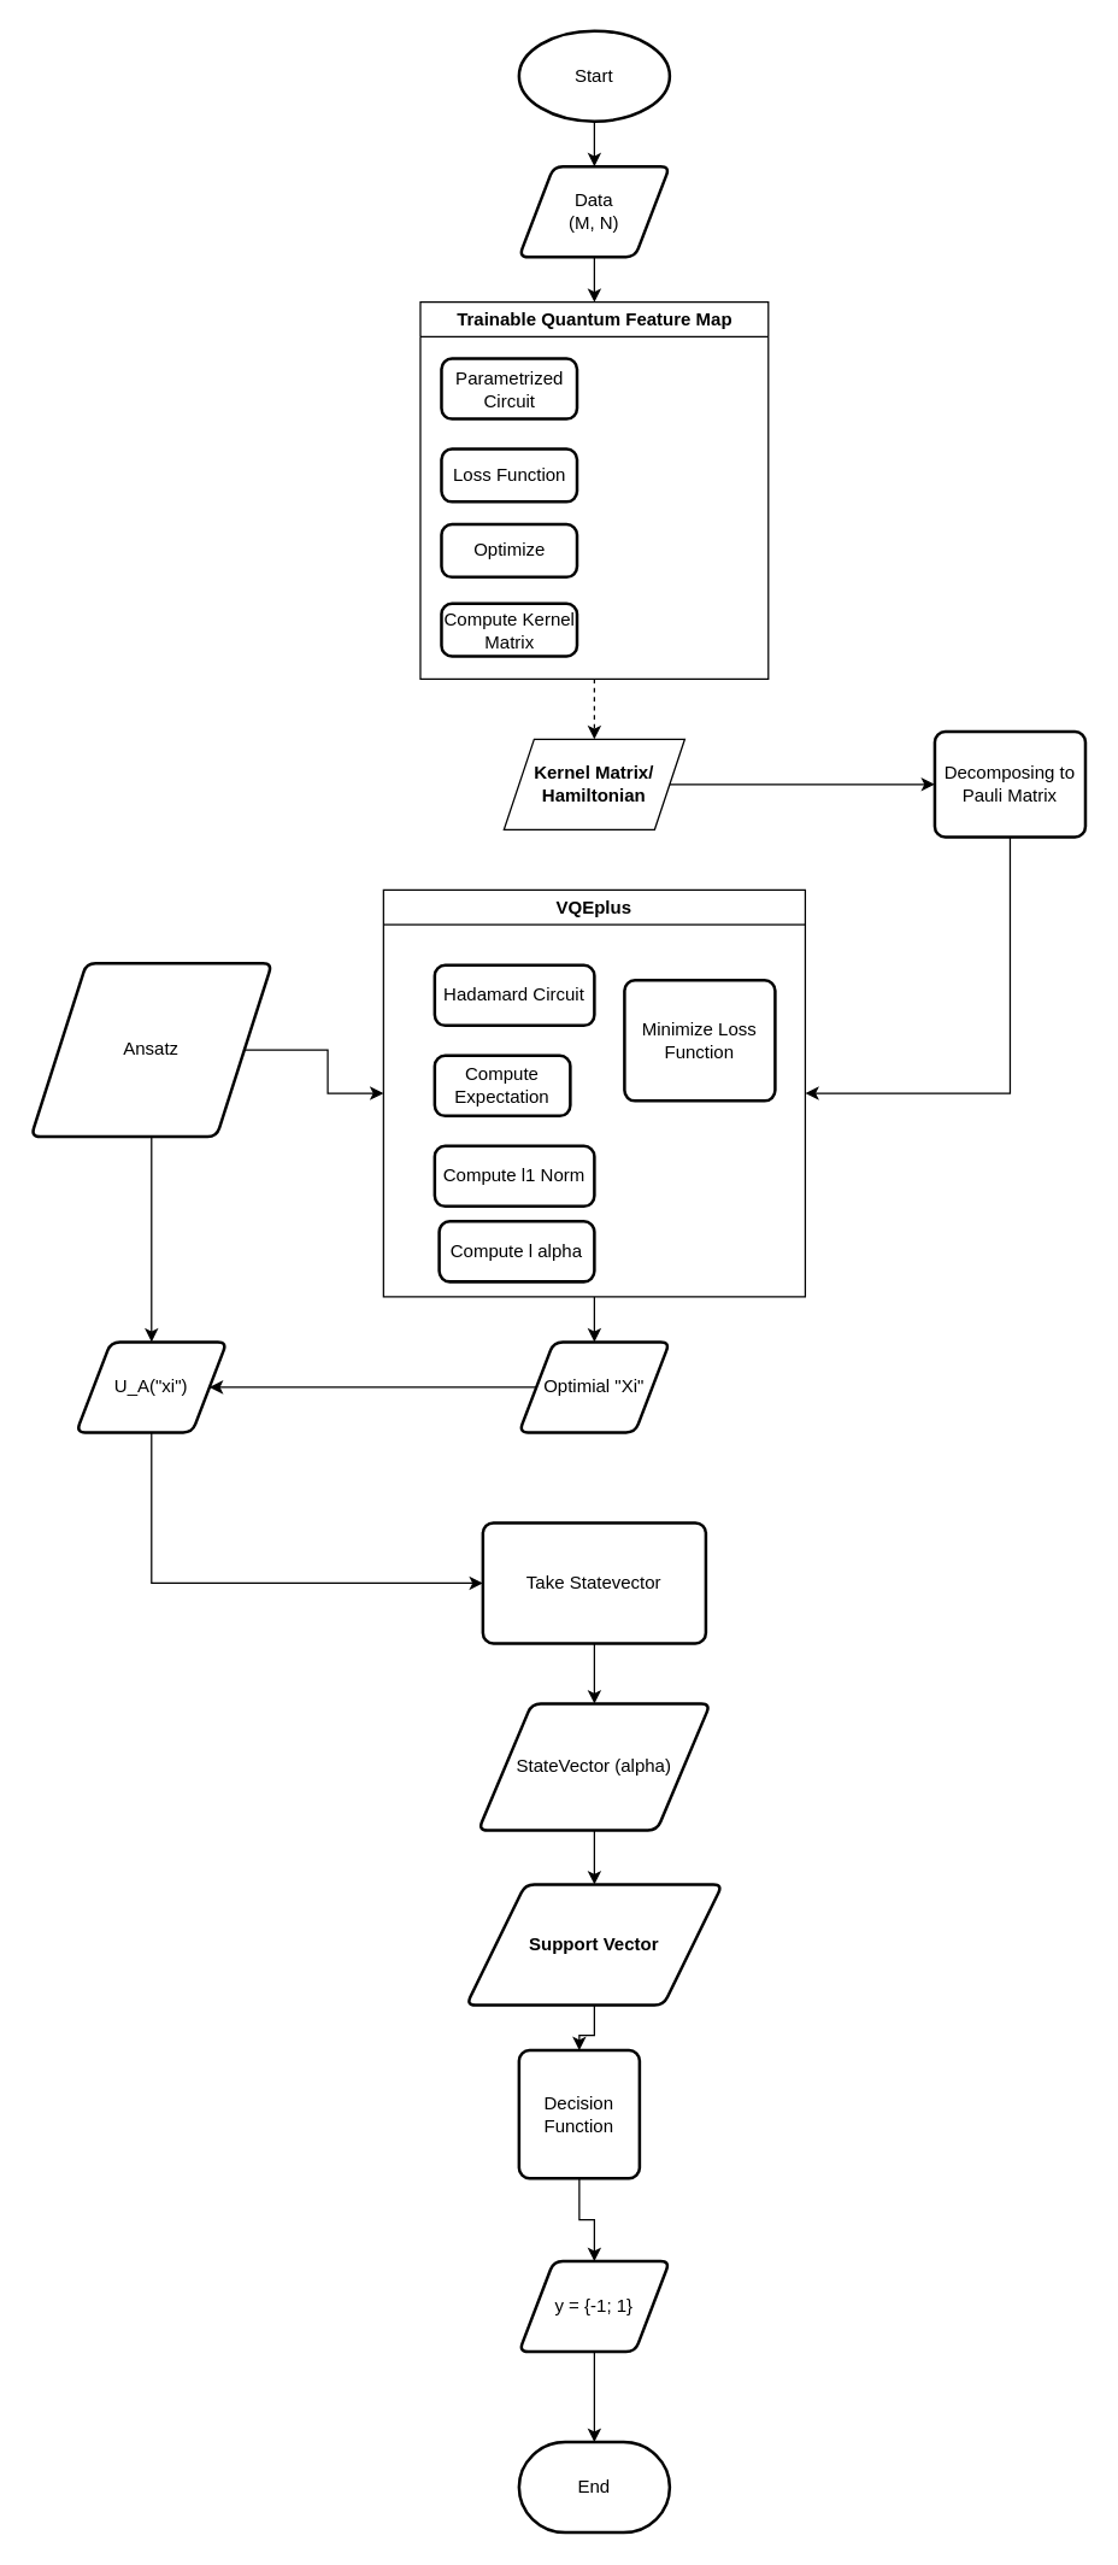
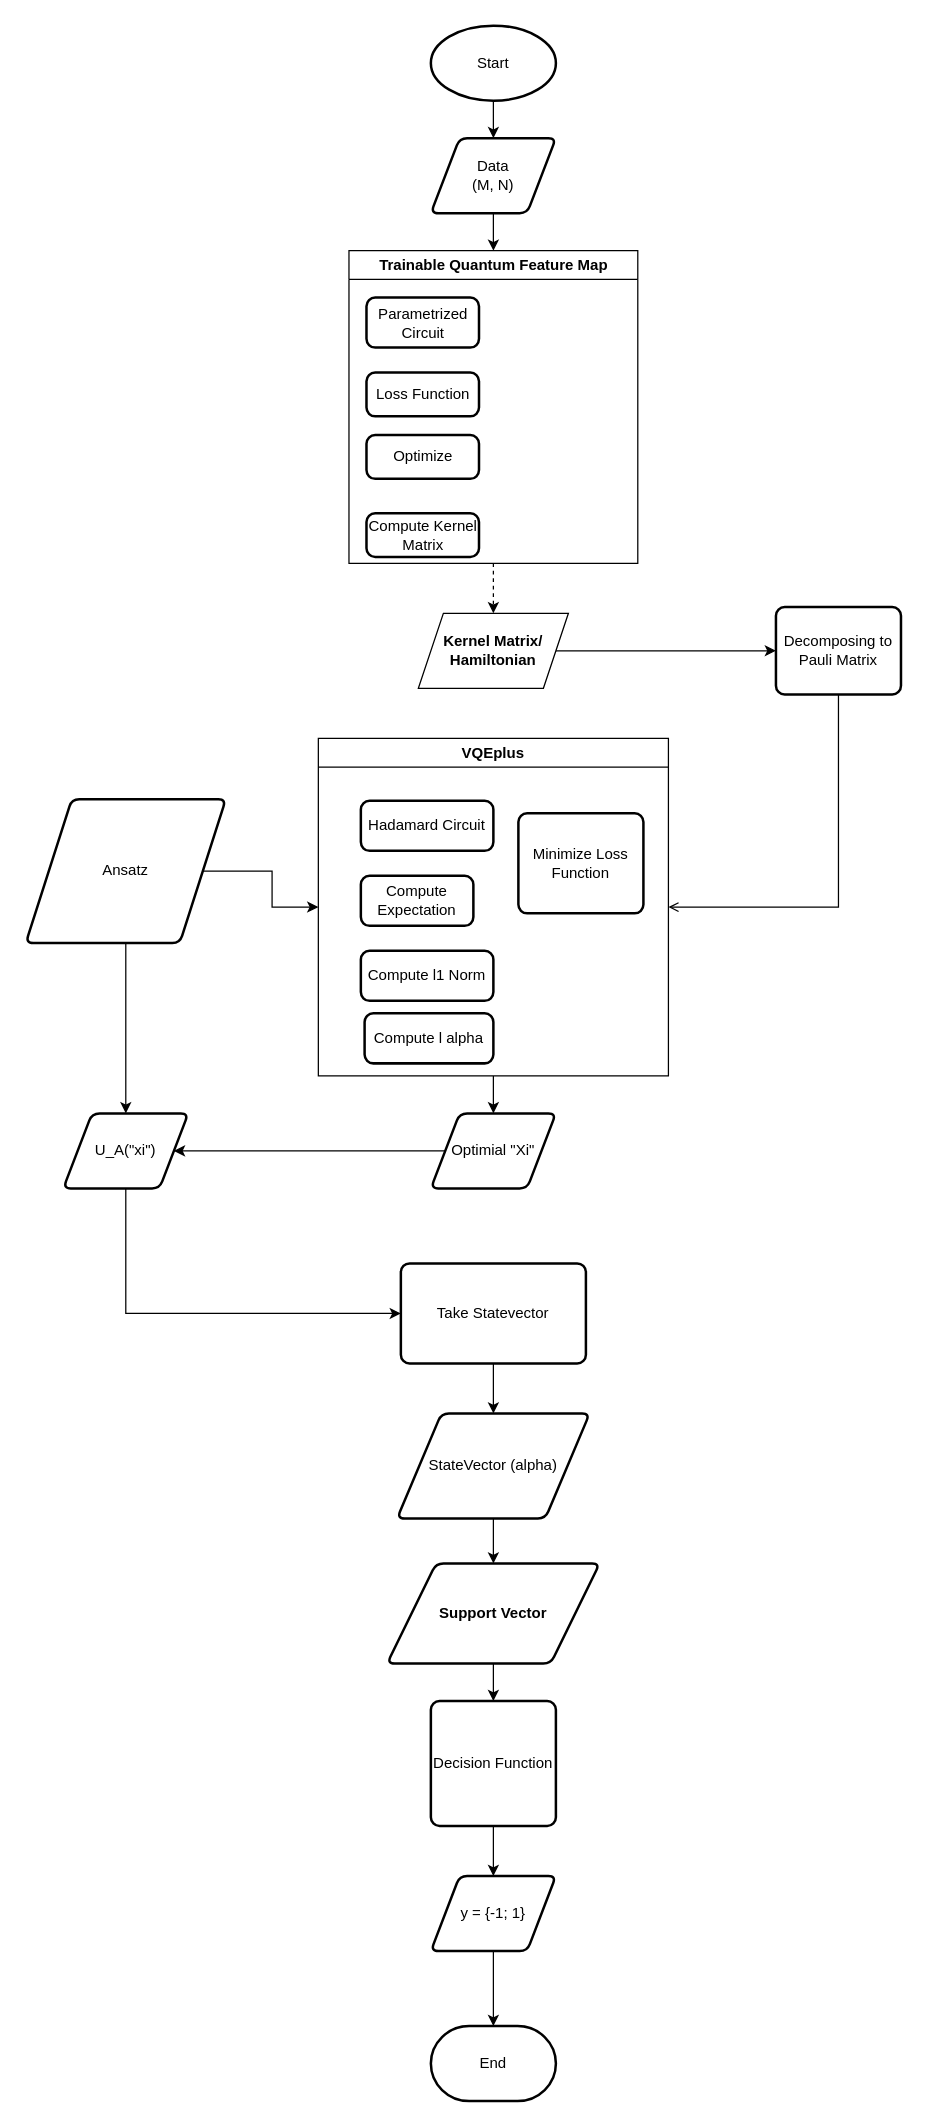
  <mxCell id="0" />
  <mxCell id="1" parent="0" />
  <mxCell id="2" style="edgeStyle=orthogonalEdgeStyle;rounded=0;orthogonalLoop=1;jettySize=auto;html=1;entryX=0.5;entryY=0;entryDx=0;entryDy=0;" edge="1" parent="1" source="3" target="5"><mxGeometry relative="1" as="geometry" /></mxCell>
  <mxCell id="3" value="Start" style="strokeWidth=2;html=1;shape=mxgraph.flowchart.start_1;whiteSpace=wrap;" vertex="1" parent="1"><mxGeometry x="344" y="20" width="100" height="60" as="geometry" /></mxCell>
  <mxCell id="4" style="edgeStyle=orthogonalEdgeStyle;rounded=0;orthogonalLoop=1;jettySize=auto;html=1;" edge="1" parent="1" source="5" target="11"><mxGeometry relative="1" as="geometry" /></mxCell>
  <mxCell id="5" value="Data&lt;div&gt;(M, N)&lt;/div&gt;" style="shape=parallelogram;html=1;strokeWidth=2;perimeter=parallelogramPerimeter;whiteSpace=wrap;rounded=1;arcSize=12;size=0.23;" vertex="1" parent="1"><mxGeometry x="344" y="110" width="100" height="60" as="geometry" /></mxCell>
  <mxCell id="6" style="edgeStyle=orthogonalEdgeStyle;rounded=0;orthogonalLoop=1;jettySize=auto;html=1;entryX=0;entryY=0.5;entryDx=0;entryDy=0;" edge="1" parent="1" source="7" target="9"><mxGeometry relative="1" as="geometry" /></mxCell>
  <mxCell id="7" value="Kernel Matrix/ Hamiltonian" style="shape=parallelogram;perimeter=parallelogramPerimeter;whiteSpace=wrap;html=1;fixedSize=1;fontStyle=1;startSize=0;" vertex="1" parent="1"><mxGeometry x="334" y="490" width="120" height="60" as="geometry" /></mxCell>
- <mxCell id="8" style="edgeStyle=orthogonalEdgeStyle;rounded=0;orthogonalLoop=1;jettySize=auto;html=1;entryX=1;entryY=0.5;entryDx=0;entryDy=0;exitX=0.5;exitY=1;exitDx=0;exitDy=0;" edge="1" parent="1" source="9" target="17"><mxGeometry relative="1" as="geometry"><mxPoint x="610" y="780" as="targetPoint" /></mxGeometry></mxCell>
+ <mxCell id="8" style="edgeStyle=orthogonalEdgeStyle;rounded=0;orthogonalLoop=1;jettySize=auto;html=1;entryX=1;entryY=0.5;entryDx=0;entryDy=0;exitX=0.5;exitY=1;exitDx=0;exitDy=0;endArrow=open;" edge="1" parent="1" source="9" target="17"><mxGeometry relative="1" as="geometry"><mxPoint x="610" y="780" as="targetPoint" /></mxGeometry></mxCell>
  <mxCell id="9" value="Decomposing to Pauli Matrix" style="rounded=1;whiteSpace=wrap;html=1;absoluteArcSize=1;arcSize=14;strokeWidth=2;" vertex="1" parent="1"><mxGeometry x="620" y="485" width="100" height="70" as="geometry" /></mxCell>
  <mxCell id="10" style="edgeStyle=orthogonalEdgeStyle;rounded=0;orthogonalLoop=1;jettySize=auto;html=1;entryX=0.5;entryY=0;entryDx=0;entryDy=0;dashed=1;" edge="1" parent="1" source="11" target="7"><mxGeometry relative="1" as="geometry" /></mxCell>
  <mxCell id="11" value="Trainable Quantum Feature Map" style="swimlane;whiteSpace=wrap;html=1;" vertex="1" parent="1"><mxGeometry x="278.5" y="200" width="231" height="250" as="geometry" /></mxCell>
- <mxCell id="12" value="Compute Kernel Matrix" style="rounded=1;whiteSpace=wrap;html=1;absoluteArcSize=1;arcSize=14;strokeWidth=2;" vertex="1" parent="11"><mxGeometry x="14" y="200" width="90" height="35" as="geometry" /></mxCell>
+ <mxCell id="12" value="Compute Kernel Matrix" style="rounded=1;whiteSpace=wrap;html=1;absoluteArcSize=1;arcSize=14;strokeWidth=2;" vertex="1" parent="11"><mxGeometry x="14" y="210" width="90" height="35" as="geometry" /></mxCell>
  <mxCell id="13" value="Optimize" style="rounded=1;whiteSpace=wrap;html=1;absoluteArcSize=1;arcSize=14;strokeWidth=2;" vertex="1" parent="11"><mxGeometry x="14" y="147.5" width="90" height="35" as="geometry" /></mxCell>
  <mxCell id="14" value="Loss Function" style="rounded=1;whiteSpace=wrap;html=1;absoluteArcSize=1;arcSize=14;strokeWidth=2;" vertex="1" parent="11"><mxGeometry x="14" y="97.5" width="90" height="35" as="geometry" /></mxCell>
  <mxCell id="15" value="Parametrized Circuit" style="rounded=1;whiteSpace=wrap;html=1;absoluteArcSize=1;arcSize=14;strokeWidth=2;" vertex="1" parent="11"><mxGeometry x="14" y="37.5" width="90" height="40" as="geometry" /></mxCell>
  <mxCell id="16" style="edgeStyle=orthogonalEdgeStyle;rounded=0;orthogonalLoop=1;jettySize=auto;html=1;entryX=0.5;entryY=0;entryDx=0;entryDy=0;" edge="1" parent="1" source="17" target="24"><mxGeometry relative="1" as="geometry" /></mxCell>
  <mxCell id="17" value="VQEplus" style="swimlane;whiteSpace=wrap;html=1;fontStyle=1" vertex="1" parent="1"><mxGeometry x="254" y="590" width="280" height="270" as="geometry" /></mxCell>
  <mxCell id="18" value="Hadamard Circuit" style="rounded=1;whiteSpace=wrap;html=1;absoluteArcSize=1;arcSize=14;strokeWidth=2;" vertex="1" parent="17"><mxGeometry x="34" y="50" width="106" height="40" as="geometry" /></mxCell>
  <mxCell id="19" value="Compute Expectation" style="rounded=1;whiteSpace=wrap;html=1;absoluteArcSize=1;arcSize=14;strokeWidth=2;" vertex="1" parent="17"><mxGeometry x="34" y="110" width="90" height="40" as="geometry" /></mxCell>
  <mxCell id="20" value="Compute l1 Norm" style="rounded=1;whiteSpace=wrap;html=1;absoluteArcSize=1;arcSize=14;strokeWidth=2;" vertex="1" parent="17"><mxGeometry x="34" y="170" width="106" height="40" as="geometry" /></mxCell>
  <mxCell id="21" value="Compute l alpha" style="rounded=1;whiteSpace=wrap;html=1;absoluteArcSize=1;arcSize=14;strokeWidth=2;" vertex="1" parent="17"><mxGeometry x="37" y="220" width="103" height="40" as="geometry" /></mxCell>
  <mxCell id="22" value="Minimize Loss Function" style="rounded=1;whiteSpace=wrap;html=1;absoluteArcSize=1;arcSize=14;strokeWidth=2;" vertex="1" parent="17"><mxGeometry x="160" y="60" width="100" height="80" as="geometry" /></mxCell>
  <mxCell id="23" style="edgeStyle=orthogonalEdgeStyle;rounded=0;orthogonalLoop=1;jettySize=auto;html=1;entryX=1;entryY=0.5;entryDx=0;entryDy=0;" edge="1" parent="1" source="24" target="29"><mxGeometry relative="1" as="geometry" /></mxCell>
  <mxCell id="24" value="Optimial &quot;Xi&quot;" style="shape=parallelogram;html=1;strokeWidth=2;perimeter=parallelogramPerimeter;whiteSpace=wrap;rounded=1;arcSize=12;size=0.23;" vertex="1" parent="1"><mxGeometry x="344" y="890" width="100" height="60" as="geometry" /></mxCell>
  <mxCell id="25" style="edgeStyle=orthogonalEdgeStyle;rounded=0;orthogonalLoop=1;jettySize=auto;html=1;entryX=0;entryY=0.5;entryDx=0;entryDy=0;" edge="1" parent="1" source="27" target="17"><mxGeometry relative="1" as="geometry" /></mxCell>
  <mxCell id="26" style="edgeStyle=orthogonalEdgeStyle;rounded=0;orthogonalLoop=1;jettySize=auto;html=1;" edge="1" parent="1" source="27" target="29"><mxGeometry relative="1" as="geometry" /></mxCell>
  <mxCell id="27" value="Ansatz" style="shape=parallelogram;html=1;strokeWidth=2;perimeter=parallelogramPerimeter;whiteSpace=wrap;rounded=1;arcSize=12;size=0.23;" vertex="1" parent="1"><mxGeometry x="20" y="638.75" width="160" height="115" as="geometry" /></mxCell>
  <mxCell id="28" style="edgeStyle=orthogonalEdgeStyle;rounded=0;orthogonalLoop=1;jettySize=auto;html=1;entryX=0;entryY=0.5;entryDx=0;entryDy=0;" edge="1" parent="1" source="29" target="31"><mxGeometry relative="1" as="geometry"><Array as="points"><mxPoint x="100" y="1050" /></Array></mxGeometry></mxCell>
  <mxCell id="29" value="U_A(&quot;xi&quot;)" style="shape=parallelogram;html=1;strokeWidth=2;perimeter=parallelogramPerimeter;whiteSpace=wrap;rounded=1;arcSize=12;size=0.23;" vertex="1" parent="1"><mxGeometry x="50" y="890" width="100" height="60" as="geometry" /></mxCell>
  <mxCell id="30" style="edgeStyle=orthogonalEdgeStyle;rounded=0;orthogonalLoop=1;jettySize=auto;html=1;" edge="1" parent="1" source="31" target="33"><mxGeometry relative="1" as="geometry" /></mxCell>
  <mxCell id="31" value="Take Statevector" style="rounded=1;whiteSpace=wrap;html=1;absoluteArcSize=1;arcSize=14;strokeWidth=2;" vertex="1" parent="1"><mxGeometry x="320" y="1010" width="148" height="80" as="geometry" /></mxCell>
  <mxCell id="32" style="edgeStyle=orthogonalEdgeStyle;rounded=0;orthogonalLoop=1;jettySize=auto;html=1;" edge="1" parent="1" source="33" target="35"><mxGeometry relative="1" as="geometry"><mxPoint x="394" y="1380" as="targetPoint" /></mxGeometry></mxCell>
  <mxCell id="33" value="StateVector (alpha)" style="shape=parallelogram;html=1;strokeWidth=2;perimeter=parallelogramPerimeter;whiteSpace=wrap;rounded=1;arcSize=12;size=0.23;" vertex="1" parent="1"><mxGeometry x="317" y="1130" width="154" height="84" as="geometry" /></mxCell>
  <mxCell id="34" style="edgeStyle=orthogonalEdgeStyle;rounded=0;orthogonalLoop=1;jettySize=auto;html=1;" edge="1" parent="1" source="35" target="37"><mxGeometry relative="1" as="geometry" /></mxCell>
  <mxCell id="35" value="&lt;b&gt;Support Vector&lt;/b&gt;" style="shape=parallelogram;html=1;strokeWidth=2;perimeter=parallelogramPerimeter;whiteSpace=wrap;rounded=1;arcSize=12;size=0.23;" vertex="1" parent="1"><mxGeometry x="309" y="1250" width="170" height="80" as="geometry" /></mxCell>
  <mxCell id="36" style="edgeStyle=orthogonalEdgeStyle;rounded=0;orthogonalLoop=1;jettySize=auto;html=1;entryX=0.5;entryY=0;entryDx=0;entryDy=0;" edge="1" parent="1" source="37" target="39"><mxGeometry relative="1" as="geometry" /></mxCell>
- <mxCell id="37" value="Decision Function" style="rounded=1;whiteSpace=wrap;html=1;absoluteArcSize=1;arcSize=14;strokeWidth=2;" vertex="1" parent="1"><mxGeometry x="344" y="1360" width="80" height="85" as="geometry" /></mxCell>
+ <mxCell id="37" value="Decision Function" style="rounded=1;whiteSpace=wrap;html=1;absoluteArcSize=1;arcSize=14;strokeWidth=2;" vertex="1" parent="1"><mxGeometry x="344" y="1360" width="100" height="100" as="geometry" /></mxCell>
  <mxCell id="38" style="edgeStyle=orthogonalEdgeStyle;rounded=0;orthogonalLoop=1;jettySize=auto;html=1;" edge="1" parent="1" source="39" target="40"><mxGeometry relative="1" as="geometry" /></mxCell>
  <mxCell id="39" value="y = {-1; 1}" style="shape=parallelogram;html=1;strokeWidth=2;perimeter=parallelogramPerimeter;whiteSpace=wrap;rounded=1;arcSize=12;size=0.23;" vertex="1" parent="1"><mxGeometry x="344" y="1500" width="100" height="60" as="geometry" /></mxCell>
  <mxCell id="40" value="End" style="strokeWidth=2;html=1;shape=mxgraph.flowchart.terminator;whiteSpace=wrap;" vertex="1" parent="1"><mxGeometry x="344" y="1620" width="100" height="60" as="geometry" /></mxCell>
